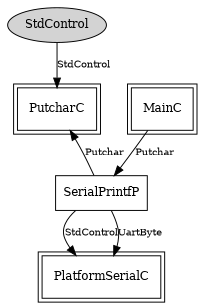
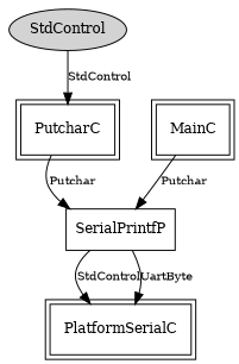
  digraph {
    node [fontsize=12 shape=box peripheries=2]
    edge [fontsize=10]
    n1 [label=StdControl shape=ellipse style=filled peripheries=""]
    PutcharC
    SerialPrintfP [peripheries=""]
    PlatformSerialC
    MainC
    n1 -> PutcharC [label=StdControl]
-   SerialPrintfP -> PutcharC [label=Putchar]
+   PutcharC -> SerialPrintfP [label=Putchar]
    SerialPrintfP -> PlatformSerialC [label=StdControl]
    SerialPrintfP -> PlatformSerialC [label=UartByte]
    MainC -> SerialPrintfP [label=Putchar]
  }
